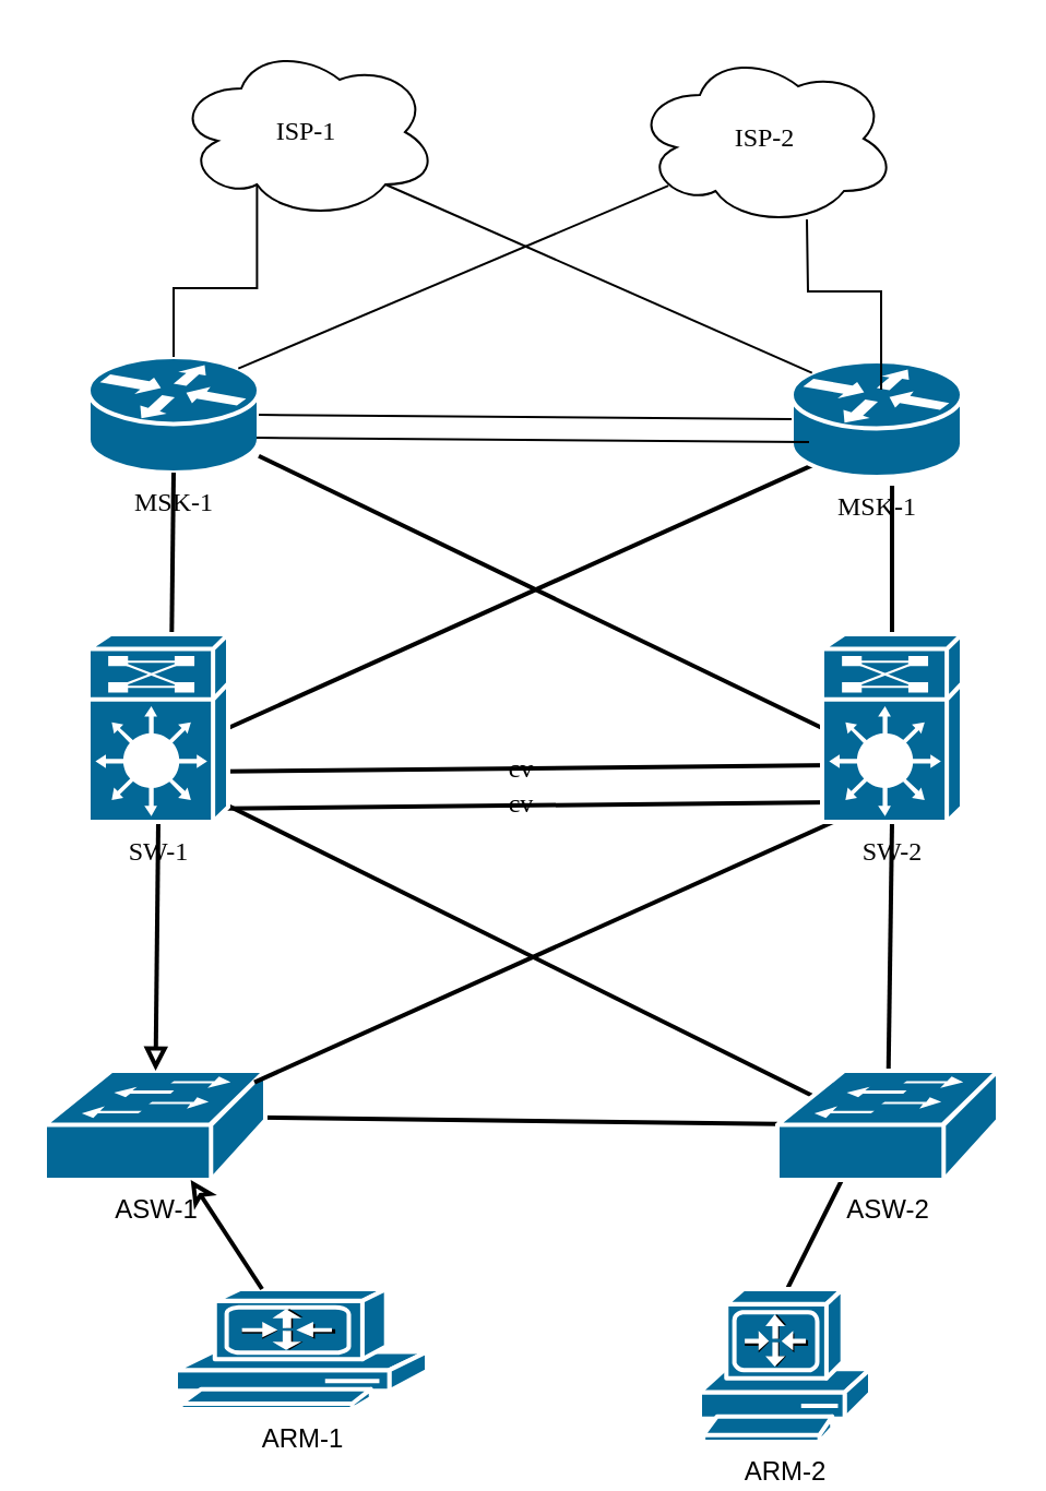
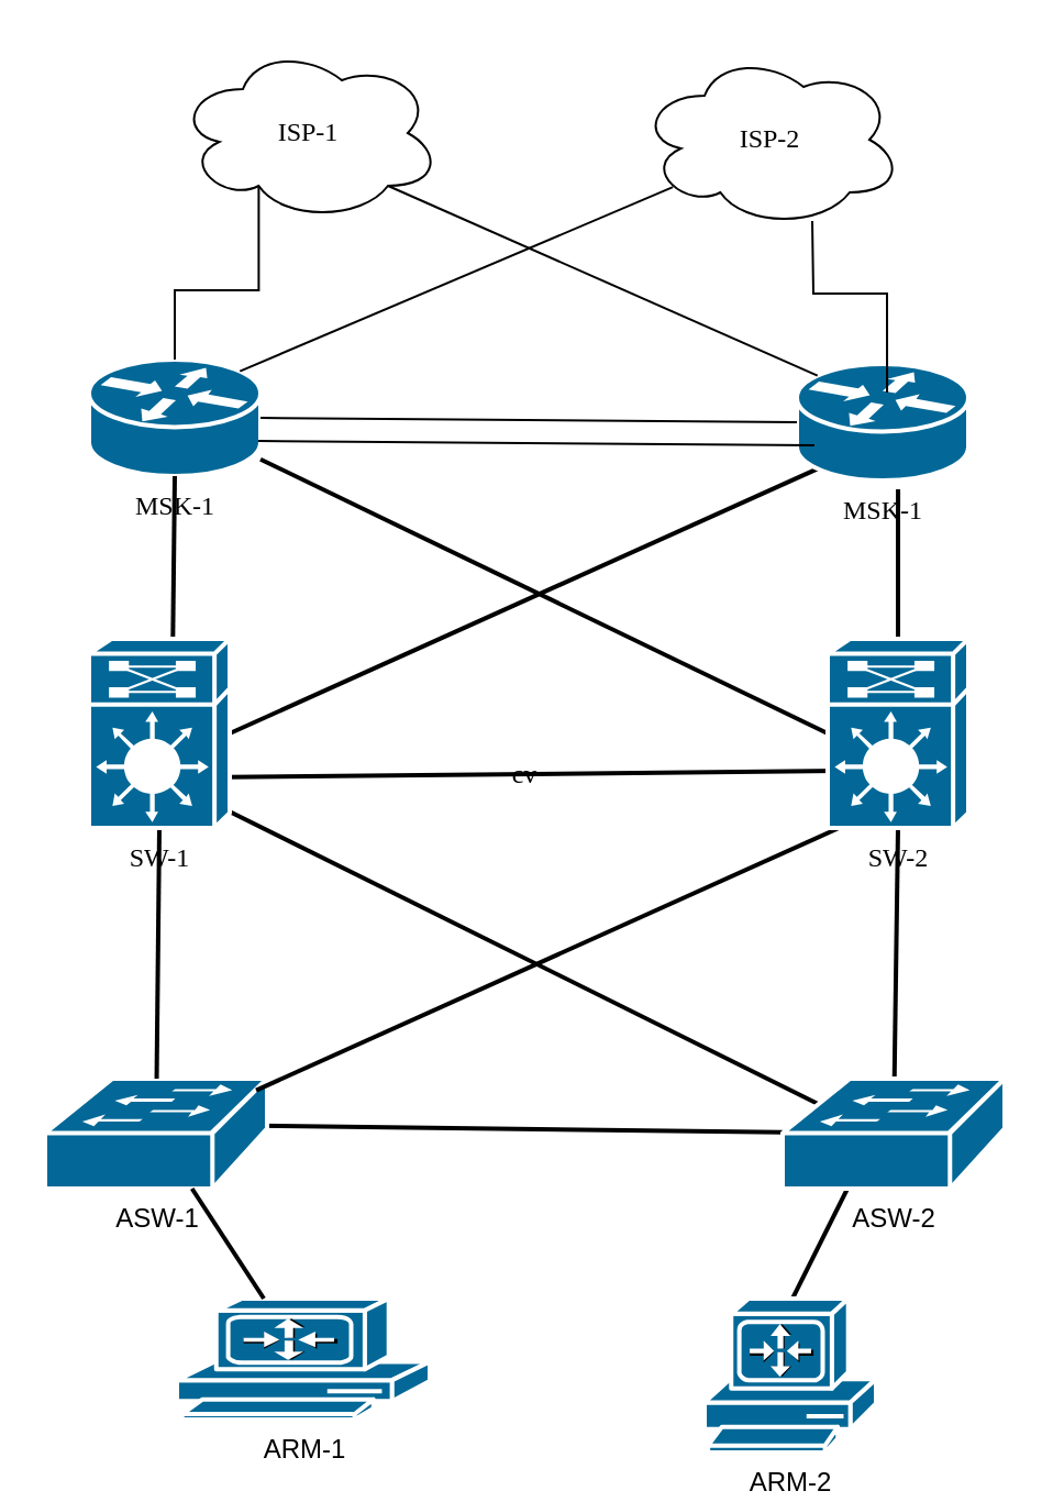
  <mxCell id="0" />
  <mxCell id="1" parent="0" />
  <mxCell id="2" style="edgeStyle=none;html=1;labelBackgroundColor=none;startFill=0;endArrow=none;endFill=0;strokeWidth=2;fontFamily=Verdana;fontSize=12;entryX=0.12;entryY=0.9;entryDx=0;entryDy=0;entryPerimeter=0;exitX=1;exitY=0.5;exitDx=0;exitDy=0;exitPerimeter=0;" parent="1" source="24" target="8" edge="1"><mxGeometry relative="1" as="geometry" /></mxCell>
  <mxCell id="3" style="edgeStyle=none;html=1;labelBackgroundColor=none;startFill=0;endArrow=none;endFill=0;strokeWidth=2;fontFamily=Verdana;fontSize=12;exitX=0;exitY=0.5;exitDx=0;exitDy=0;exitPerimeter=0;" parent="1" source="25" target="7" edge="1"><mxGeometry relative="1" as="geometry"><mxPoint x="94" y="267.615" as="targetPoint" /></mxGeometry></mxCell>
  <mxCell id="4" style="edgeStyle=none;html=1;labelBackgroundColor=none;startFill=0;endArrow=none;endFill=0;strokeWidth=2;fontFamily=Verdana;fontSize=12;" parent="1" target="30" edge="1"><mxGeometry relative="1" as="geometry"><mxPoint x="114" y="511.356" as="sourcePoint" /><mxPoint x="250" y="490.003" as="targetPoint" /></mxGeometry></mxCell>
  <mxCell id="5" value="ISP-1" style="ellipse;shape=cloud;whiteSpace=wrap;html=1;rounded=0;shadow=0;comic=0;strokeWidth=1;fontFamily=Verdana;fontSize=12;" vertex="1" parent="1"><mxGeometry x="80" y="20" width="120" height="80" as="geometry" /></mxCell>
  <mxCell id="6" value="ISP-2" style="ellipse;shape=cloud;whiteSpace=wrap;html=1;rounded=0;shadow=0;comic=0;strokeWidth=1;fontFamily=Verdana;fontSize=12;" vertex="1" parent="1"><mxGeometry x="290" y="23" width="120" height="80" as="geometry" /></mxCell>
  <mxCell id="7" value="MSK-1" style="shape=mxgraph.cisco.routers.router;html=1;dashed=0;fillColor=#036897;strokeColor=#ffffff;strokeWidth=2;verticalLabelPosition=bottom;verticalAlign=top;rounded=0;shadow=0;comic=0;fontFamily=Verdana;fontSize=12;" vertex="1" parent="1"><mxGeometry x="40" y="163" width="78" height="53" as="geometry" /></mxCell>
  <mxCell id="8" value="MSK-1" style="shape=mxgraph.cisco.routers.router;html=1;dashed=0;fillColor=#036897;strokeColor=#ffffff;strokeWidth=2;verticalLabelPosition=bottom;verticalAlign=top;rounded=0;shadow=0;comic=0;fontFamily=Verdana;fontSize=12;" vertex="1" parent="1"><mxGeometry x="362" y="165" width="78" height="53" as="geometry" /></mxCell>
  <mxCell id="9" value="" style="endArrow=none;html=1;rounded=0;endSize=17;edgeStyle=orthogonalEdgeStyle;entryX=0.31;entryY=0.8;entryDx=0;entryDy=0;entryPerimeter=0;exitX=0.5;exitY=0;exitDx=0;exitDy=0;exitPerimeter=0;" edge="1" parent="1" source="7" target="5"><mxGeometry width="50" height="50" relative="1" as="geometry"><mxPoint x="200" y="410" as="sourcePoint" /><mxPoint x="250" y="360" as="targetPoint" /></mxGeometry></mxCell>
  <mxCell id="10" value="" style="endArrow=none;html=1;rounded=0;endSize=17;edgeStyle=orthogonalEdgeStyle;exitX=0.526;exitY=0.245;exitDx=0;exitDy=0;exitPerimeter=0;" edge="1" parent="1" source="8"><mxGeometry width="50" height="50" relative="1" as="geometry"><mxPoint x="330.9" y="169" as="sourcePoint" /><mxPoint x="369" y="100" as="targetPoint" /></mxGeometry></mxCell>
  <mxCell id="11" value="" style="endArrow=none;html=1;rounded=0;endSize=17;entryX=0.13;entryY=0.77;entryDx=0;entryDy=0;entryPerimeter=0;exitX=0.88;exitY=0.1;exitDx=0;exitDy=0;exitPerimeter=0;" edge="1" parent="1" source="7" target="6"><mxGeometry width="50" height="50" relative="1" as="geometry"><mxPoint x="190" y="240" as="sourcePoint" /><mxPoint x="240" y="190" as="targetPoint" /></mxGeometry></mxCell>
  <mxCell id="12" value="" style="endArrow=none;html=1;rounded=0;endSize=17;entryX=0.8;entryY=0.8;entryDx=0;entryDy=0;entryPerimeter=0;exitX=0.12;exitY=0.1;exitDx=0;exitDy=0;exitPerimeter=0;" edge="1" parent="1" source="8" target="5"><mxGeometry width="50" height="50" relative="1" as="geometry"><mxPoint x="-100" y="360" as="sourcePoint" /><mxPoint x="-50" y="310" as="targetPoint" /></mxGeometry></mxCell>
  <mxCell id="13" value="" style="endArrow=none;html=1;rounded=0;endSize=17;entryX=0;entryY=0.5;entryDx=0;entryDy=0;entryPerimeter=0;exitX=1;exitY=0.5;exitDx=0;exitDy=0;exitPerimeter=0;" edge="1" parent="1" source="7" target="8"><mxGeometry width="50" height="50" relative="1" as="geometry"><mxPoint x="200" y="410" as="sourcePoint" /><mxPoint x="340" y="250" as="targetPoint" /></mxGeometry></mxCell>
  <mxCell id="14" value="" style="endArrow=none;html=1;rounded=0;endSize=17;exitX=0.987;exitY=0.698;exitDx=0;exitDy=0;exitPerimeter=0;" edge="1" parent="1" source="7"><mxGeometry width="50" height="50" relative="1" as="geometry"><mxPoint x="128" y="199.5" as="sourcePoint" /><mxPoint x="370" y="202" as="targetPoint" /></mxGeometry></mxCell>
  <mxCell id="15" style="edgeStyle=none;html=1;labelBackgroundColor=none;startFill=0;endArrow=none;endFill=0;strokeWidth=2;fontFamily=Verdana;fontSize=12;entryX=0.5;entryY=1;entryDx=0;entryDy=0;entryPerimeter=0;exitX=0.594;exitY=0.128;exitDx=0;exitDy=0;exitPerimeter=0;" edge="1" parent="1" source="24" target="7"><mxGeometry relative="1" as="geometry"><mxPoint x="114" y="343" as="sourcePoint" /><mxPoint x="381.36" y="222.7" as="targetPoint" /></mxGeometry></mxCell>
  <mxCell id="16" style="edgeStyle=none;html=1;labelBackgroundColor=none;startFill=0;endArrow=none;endFill=0;strokeWidth=2;fontFamily=Verdana;fontSize=12;entryX=0.59;entryY=1.075;entryDx=0;entryDy=0;entryPerimeter=0;exitX=0.5;exitY=0;exitDx=0;exitDy=0;exitPerimeter=0;" edge="1" parent="1" source="25" target="8"><mxGeometry relative="1" as="geometry"><mxPoint x="470" y="280" as="sourcePoint" /><mxPoint x="420" y="240" as="targetPoint" /></mxGeometry></mxCell>
- <mxCell id="17" value="cv" style="edgeStyle=none;html=1;labelBackgroundColor=none;startFill=0;endArrow=none;endFill=0;strokeWidth=2;fontFamily=Verdana;fontSize=12;exitX=0.781;exitY=0.93;exitDx=0;exitDy=0;exitPerimeter=0;entryX=0.156;entryY=0.895;entryDx=0;entryDy=0;entryPerimeter=0;" edge="1" parent="1" source="24" target="25"><mxGeometry relative="1" as="geometry"><mxPoint x="114" y="343" as="sourcePoint" /><mxPoint x="380" y="360" as="targetPoint" /></mxGeometry></mxCell>
  <mxCell id="18" value="ASW-1" style="shape=mxgraph.cisco.switches.workgroup_switch;sketch=0;html=1;pointerEvents=1;dashed=0;fillColor=#036897;strokeColor=#ffffff;strokeWidth=2;verticalLabelPosition=bottom;verticalAlign=top;align=center;outlineConnect=0;shadow=0;" vertex="1" parent="1"><mxGeometry x="20" y="490" width="101" height="50" as="geometry" /></mxCell>
- <mxCell id="19" style="edgeStyle=none;html=1;labelBackgroundColor=none;startFill=0;endArrow=block;endFill=0;strokeWidth=2;fontFamily=Verdana;fontSize=12;exitX=0.5;exitY=1;exitDx=0;exitDy=0;exitPerimeter=0;" edge="1" parent="1" source="24" target="18"><mxGeometry relative="1" as="geometry"><mxPoint x="-185.522" y="195.888" as="sourcePoint" /><mxPoint x="-135.024" y="637.964" as="targetPoint" /></mxGeometry></mxCell>
+ <mxCell id="19" style="edgeStyle=none;html=1;labelBackgroundColor=none;startFill=0;endArrow=none;endFill=0;strokeWidth=2;fontFamily=Verdana;fontSize=12;exitX=0.5;exitY=1;exitDx=0;exitDy=0;exitPerimeter=0;" edge="1" parent="1" source="24" target="18"><mxGeometry relative="1" as="geometry"><mxPoint x="-185.522" y="195.888" as="sourcePoint" /><mxPoint x="-135.024" y="637.964" as="targetPoint" /></mxGeometry></mxCell>
  <mxCell id="20" value="cv" style="edgeStyle=none;html=1;labelBackgroundColor=none;startFill=0;endArrow=none;endFill=0;strokeWidth=2;fontFamily=Verdana;fontSize=12;exitX=0.781;exitY=0.93;exitDx=0;exitDy=0;exitPerimeter=0;entryX=0.156;entryY=0.895;entryDx=0;entryDy=0;entryPerimeter=0;" edge="1" parent="1"><mxGeometry relative="1" as="geometry"><mxPoint x="90.004" y="353.01" as="sourcePoint" /><mxPoint x="386.004" y="350" as="targetPoint" /></mxGeometry></mxCell>
  <mxCell id="21" style="edgeStyle=none;html=1;labelBackgroundColor=none;startFill=0;endArrow=none;endFill=0;strokeWidth=2;fontFamily=Verdana;fontSize=12;exitX=0.5;exitY=1;exitDx=0;exitDy=0;exitPerimeter=0;" edge="1" parent="1" source="25" target="30"><mxGeometry relative="1" as="geometry"><mxPoint x="391.23" y="370" as="sourcePoint" /><mxPoint x="390" y="484" as="targetPoint" /></mxGeometry></mxCell>
  <mxCell id="22" style="edgeStyle=none;html=1;labelBackgroundColor=none;startFill=0;endArrow=none;endFill=0;strokeWidth=2;fontFamily=Verdana;fontSize=12;entryX=0.12;entryY=0.9;entryDx=0;entryDy=0;entryPerimeter=0;exitX=1;exitY=0.5;exitDx=0;exitDy=0;exitPerimeter=0;" edge="1" parent="1"><mxGeometry relative="1" as="geometry"><mxPoint x="116" y="495.3" as="sourcePoint" /><mxPoint x="383.36" y="375" as="targetPoint" /></mxGeometry></mxCell>
  <mxCell id="23" style="edgeStyle=none;html=1;labelBackgroundColor=none;startFill=0;endArrow=none;endFill=0;strokeWidth=2;fontFamily=Verdana;fontSize=12;exitX=0.16;exitY=0.23;exitDx=0;exitDy=0;exitPerimeter=0;" edge="1" parent="1" source="30"><mxGeometry relative="1" as="geometry"><mxPoint x="355.5" y="490" as="sourcePoint" /><mxPoint x="97.5" y="365.343" as="targetPoint" /></mxGeometry></mxCell>
  <mxCell id="24" value="SW-1" style="shape=mxgraph.cisco.misc.route_switch_processor;html=1;dashed=0;fillColor=#036897;strokeColor=#ffffff;strokeWidth=2;verticalLabelPosition=bottom;verticalAlign=top;rounded=0;shadow=0;comic=0;fontFamily=Verdana;fontSize=12;" parent="1" vertex="1"><mxGeometry x="40" y="290" width="64" height="86" as="geometry" /></mxCell>
  <mxCell id="25" value="SW-2" style="shape=mxgraph.cisco.misc.route_switch_processor;html=1;dashed=0;fillColor=#036897;strokeColor=#ffffff;strokeWidth=2;verticalLabelPosition=bottom;verticalAlign=top;rounded=0;shadow=0;comic=0;fontFamily=Verdana;fontSize=12;" vertex="1" parent="1"><mxGeometry x="376" y="290" width="64" height="86" as="geometry" /></mxCell>
  <mxCell id="26" value="ARM-1" style="shape=mxgraph.cisco.computers_and_peripherals.pc_routercard;sketch=0;html=1;pointerEvents=1;dashed=0;fillColor=#036897;strokeColor=#ffffff;strokeWidth=2;verticalLabelPosition=bottom;verticalAlign=top;align=center;outlineConnect=0;shadow=0;" vertex="1" parent="1"><mxGeometry x="80" y="590" width="115" height="55" as="geometry" /></mxCell>
  <mxCell id="27" style="edgeStyle=none;html=1;labelBackgroundColor=none;startFill=0;endArrow=none;endFill=0;strokeWidth=2;fontFamily=Verdana;fontSize=12;" edge="1" parent="1"><mxGeometry relative="1" as="geometry"><mxPoint x="350" y="610" as="sourcePoint" /><mxPoint x="390" y="530.003" as="targetPoint" /></mxGeometry></mxCell>
  <mxCell id="28" value="ARM-2" style="shape=mxgraph.cisco.computers_and_peripherals.pc_routercard;sketch=0;html=1;pointerEvents=1;dashed=0;fillColor=#036897;strokeColor=#ffffff;strokeWidth=2;verticalLabelPosition=bottom;verticalAlign=top;align=center;outlineConnect=0;shadow=0;" vertex="1" parent="1"><mxGeometry x="320" y="590" width="78" height="70" as="geometry" /></mxCell>
- <mxCell id="29" style="edgeStyle=none;html=1;labelBackgroundColor=none;startFill=0;endArrow=classic;endFill=0;strokeWidth=2;fontFamily=Verdana;fontSize=12;" edge="1" parent="1" source="26" target="18"><mxGeometry relative="1" as="geometry"><mxPoint x="320" y="660" as="sourcePoint" /><mxPoint x="45.84" y="523.843" as="targetPoint" /></mxGeometry></mxCell>
+ <mxCell id="29" style="edgeStyle=none;html=1;labelBackgroundColor=none;startFill=0;endArrow=none;endFill=0;strokeWidth=2;fontFamily=Verdana;fontSize=12;" edge="1" parent="1" source="26" target="18"><mxGeometry relative="1" as="geometry"><mxPoint x="320" y="660" as="sourcePoint" /><mxPoint x="45.84" y="523.843" as="targetPoint" /></mxGeometry></mxCell>
  <mxCell id="30" value="ASW-2" style="shape=mxgraph.cisco.switches.workgroup_switch;sketch=0;html=1;pointerEvents=1;dashed=0;fillColor=#036897;strokeColor=#ffffff;strokeWidth=2;verticalLabelPosition=bottom;verticalAlign=top;align=center;outlineConnect=0;shadow=0;" vertex="1" parent="1"><mxGeometry x="355.5" y="490" width="101" height="50" as="geometry" /></mxCell>
